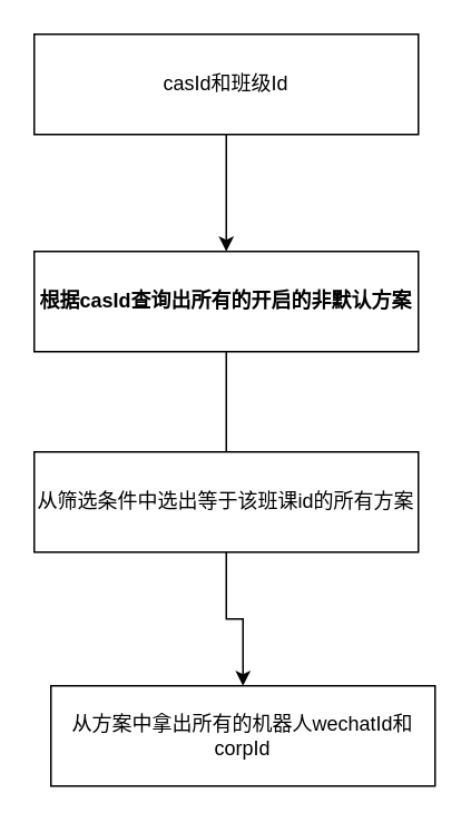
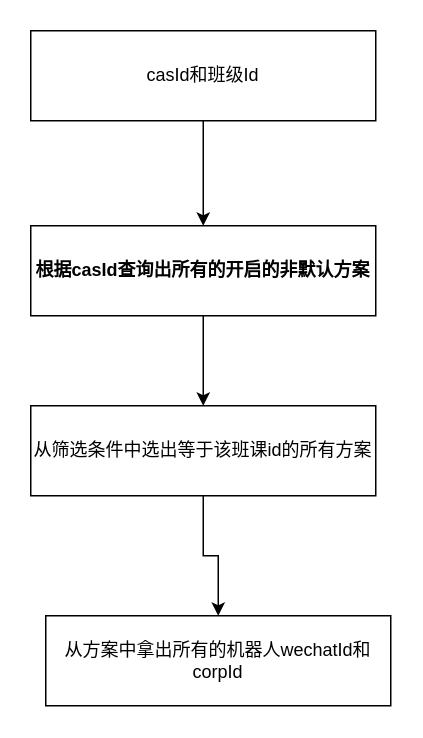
  <mxCell id="0" />
  <mxCell id="1" parent="0" />
- <mxCell id="2" value="" style="edgeStyle=orthogonalEdgeStyle;rounded=0;orthogonalLoop=1;jettySize=auto;html=1;endArrow=none;" edge="1" parent="1" source="3" target="7"><mxGeometry relative="1" as="geometry" /></mxCell>
+ <mxCell id="2" value="" style="edgeStyle=orthogonalEdgeStyle;rounded=0;orthogonalLoop=1;jettySize=auto;html=1;" edge="1" parent="1" source="3" target="7"><mxGeometry relative="1" as="geometry" /></mxCell>
  <mxCell id="3" value="&lt;b&gt;根据casId查询出所有的开启的非默认方案&lt;/b&gt;" style="rounded=0;whiteSpace=wrap;html=1;" vertex="1" parent="1"><mxGeometry x="20" y="150" width="230" height="60" as="geometry" /></mxCell>
  <mxCell id="4" value="" style="edgeStyle=orthogonalEdgeStyle;rounded=0;orthogonalLoop=1;jettySize=auto;html=1;" edge="1" parent="1" source="5" target="3"><mxGeometry relative="1" as="geometry" /></mxCell>
  <mxCell id="5" value="casId和班级Id" style="rounded=0;whiteSpace=wrap;html=1;" vertex="1" parent="1"><mxGeometry x="20" y="20" width="230" height="60" as="geometry" /></mxCell>
  <mxCell id="6" value="" style="edgeStyle=orthogonalEdgeStyle;rounded=0;orthogonalLoop=1;jettySize=auto;html=1;" edge="1" parent="1" source="7" target="8"><mxGeometry relative="1" as="geometry" /></mxCell>
  <mxCell id="7" value="从筛选条件中选出等于该班课id的所有方案" style="rounded=0;whiteSpace=wrap;html=1;" vertex="1" parent="1"><mxGeometry x="20" y="270" width="230" height="60" as="geometry" /></mxCell>
  <mxCell id="8" value="从方案中拿出所有的机器人wechatId和corpId" style="rounded=0;whiteSpace=wrap;html=1;" vertex="1" parent="1"><mxGeometry x="30" y="410" width="230" height="60" as="geometry" /></mxCell>
